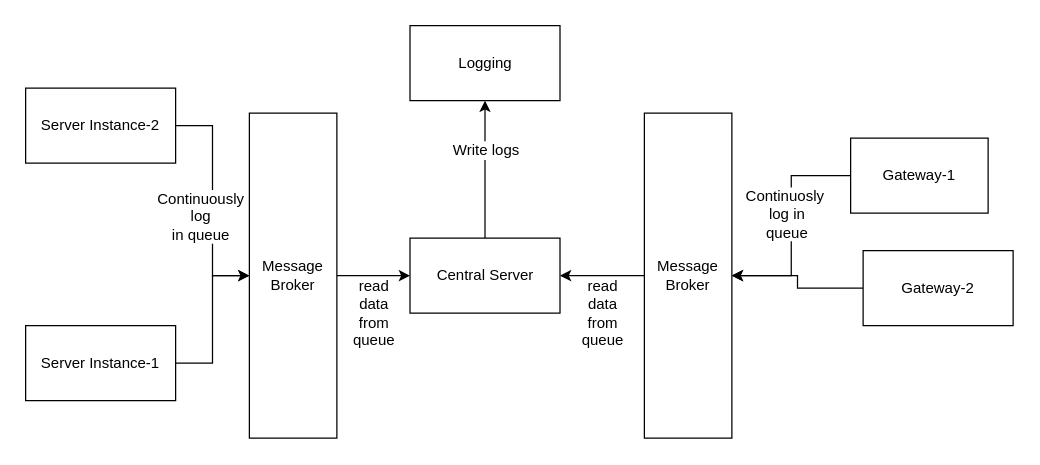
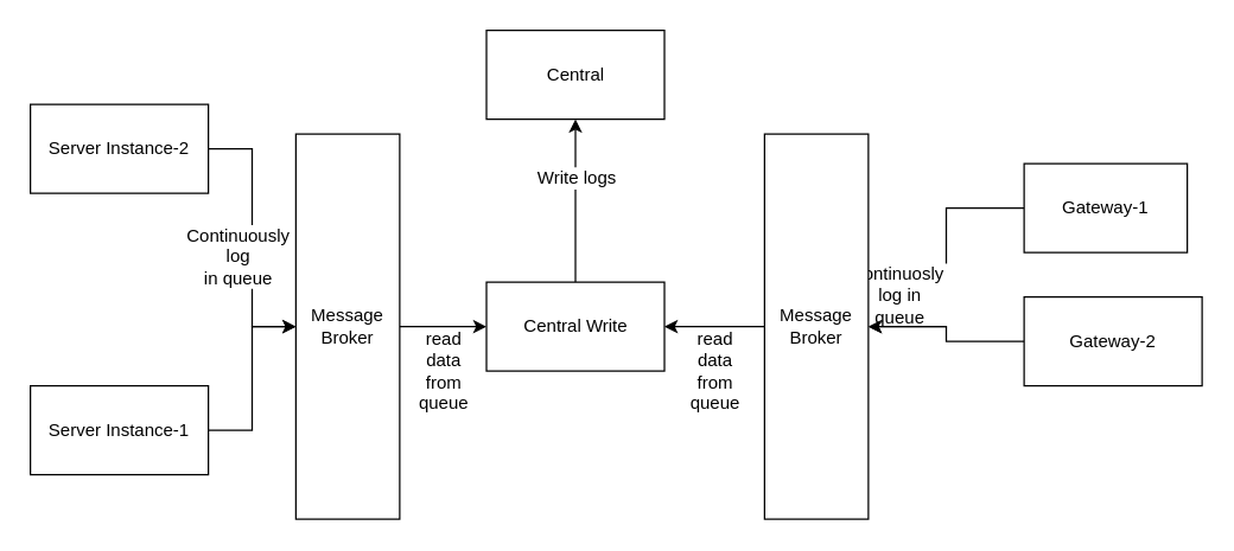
  <mxCell id="0" />
  <mxCell id="1" parent="0" />
- <mxCell id="2" value="Logging" style="rounded=0;whiteSpace=wrap;html=1;" vertex="1" parent="1"><mxGeometry x="327.5" y="20" width="120" height="60" as="geometry" /></mxCell>
+ <mxCell id="2" value="Central" style="rounded=0;whiteSpace=wrap;html=1;" vertex="1" parent="1"><mxGeometry x="327.5" y="20" width="120" height="60" as="geometry" /></mxCell>
  <mxCell id="3" value="" style="edgeStyle=orthogonalEdgeStyle;rounded=0;orthogonalLoop=1;jettySize=auto;html=1;entryX=0.5;entryY=1;entryDx=0;entryDy=0;" edge="1" parent="1" source="5" target="2"><mxGeometry relative="1" as="geometry"><mxPoint x="387.5" y="110" as="targetPoint" /></mxGeometry></mxCell>
  <mxCell id="4" value="Write logs&amp;nbsp;" style="text;html=1;resizable=0;points=[];align=center;verticalAlign=middle;labelBackgroundColor=#ffffff;" vertex="1" connectable="0" parent="3"><mxGeometry x="0.291" y="-2" relative="1" as="geometry"><mxPoint as="offset" /></mxGeometry></mxCell>
- <mxCell id="5" value="Central Server&lt;br&gt;" style="rounded=0;whiteSpace=wrap;html=1;" vertex="1" parent="1"><mxGeometry x="327.5" y="190" width="120" height="60" as="geometry" /></mxCell>
+ <mxCell id="5" value="Central Write&lt;br&gt;" style="rounded=0;whiteSpace=wrap;html=1;" vertex="1" parent="1"><mxGeometry x="327.5" y="190" width="120" height="60" as="geometry" /></mxCell>
  <mxCell id="6" value="" style="edgeStyle=orthogonalEdgeStyle;rounded=0;orthogonalLoop=1;jettySize=auto;html=1;" edge="1" parent="1" source="8" target="19"><mxGeometry relative="1" as="geometry"><mxPoint x="590" y="140" as="targetPoint" /></mxGeometry></mxCell>
  <mxCell id="7" value="Continuosly&amp;nbsp; &lt;br&gt;log in &lt;br&gt;queue" style="text;html=1;resizable=0;points=[];align=center;verticalAlign=middle;labelBackgroundColor=#ffffff;" vertex="1" connectable="0" parent="6"><mxGeometry x="-0.438" y="29" relative="1" as="geometry"><mxPoint x="-33" y="29" as="offset" /></mxGeometry></mxCell>
- <mxCell id="8" value="Gateway-1&lt;br&gt;" style="rounded=0;whiteSpace=wrap;html=1;" vertex="1" parent="1"><mxGeometry x="680" y="110" width="110" height="60" as="geometry" /></mxCell>
+ <mxCell id="8" value="Gateway-1&lt;br&gt;" style="rounded=0;whiteSpace=wrap;html=1;" vertex="1" parent="1"><mxGeometry x="690" y="110" width="110" height="60" as="geometry" /></mxCell>
  <mxCell id="9" value="" style="edgeStyle=orthogonalEdgeStyle;rounded=0;orthogonalLoop=1;jettySize=auto;html=1;" edge="1" parent="1" source="10" target="19"><mxGeometry relative="1" as="geometry"><mxPoint x="590" y="260" as="targetPoint" /></mxGeometry></mxCell>
  <mxCell id="10" value="Gateway-2" style="rounded=0;whiteSpace=wrap;html=1;" vertex="1" parent="1"><mxGeometry x="690" y="200" width="120" height="60" as="geometry" /></mxCell>
  <mxCell id="11" value="" style="edgeStyle=orthogonalEdgeStyle;rounded=0;orthogonalLoop=1;jettySize=auto;html=1;" edge="1" parent="1" source="13" target="17"><mxGeometry relative="1" as="geometry" /></mxCell>
  <mxCell id="12" value="Continuously &lt;br&gt;log &lt;br&gt;in queue" style="text;html=1;resizable=0;points=[];align=center;verticalAlign=middle;labelBackgroundColor=#ffffff;" vertex="1" connectable="0" parent="11"><mxGeometry x="-0.168" y="-2" relative="1" as="geometry"><mxPoint x="-8" y="28" as="offset" /></mxGeometry></mxCell>
  <mxCell id="13" value="Server Instance-2&lt;br&gt;" style="rounded=0;whiteSpace=wrap;html=1;" vertex="1" parent="1"><mxGeometry x="20" y="70" width="120" height="60" as="geometry" /></mxCell>
  <mxCell id="14" value="" style="edgeStyle=orthogonalEdgeStyle;rounded=0;orthogonalLoop=1;jettySize=auto;html=1;" edge="1" parent="1" source="15" target="17"><mxGeometry relative="1" as="geometry" /></mxCell>
  <mxCell id="15" value="Server Instance-1" style="rounded=0;whiteSpace=wrap;html=1;" vertex="1" parent="1"><mxGeometry x="20" y="260" width="120" height="60" as="geometry" /></mxCell>
  <mxCell id="16" value="" style="edgeStyle=orthogonalEdgeStyle;rounded=0;orthogonalLoop=1;jettySize=auto;html=1;" edge="1" parent="1" source="17" target="5"><mxGeometry relative="1" as="geometry" /></mxCell>
  <mxCell id="17" value="Message Broker" style="rounded=0;whiteSpace=wrap;html=1;" vertex="1" parent="1"><mxGeometry x="199" y="90" width="70" height="260" as="geometry" /></mxCell>
  <mxCell id="18" value="" style="edgeStyle=orthogonalEdgeStyle;rounded=0;orthogonalLoop=1;jettySize=auto;html=1;" edge="1" parent="1" source="19" target="5"><mxGeometry relative="1" as="geometry" /></mxCell>
  <mxCell id="19" value="Message Broker" style="rounded=0;whiteSpace=wrap;html=1;" vertex="1" parent="1"><mxGeometry x="515" y="90" width="70" height="260" as="geometry" /></mxCell>
  <mxCell id="20" value="read &lt;br&gt;data from queue" style="text;html=1;strokeColor=none;fillColor=none;align=center;verticalAlign=middle;whiteSpace=wrap;rounded=0;" vertex="1" parent="1"><mxGeometry x="278.5" y="240" width="40" height="20" as="geometry" /></mxCell>
  <mxCell id="21" value="read &lt;br&gt;data from queue" style="text;html=1;strokeColor=none;fillColor=none;align=center;verticalAlign=middle;whiteSpace=wrap;rounded=0;" vertex="1" parent="1"><mxGeometry x="461.5" y="240" width="40" height="20" as="geometry" /></mxCell>
